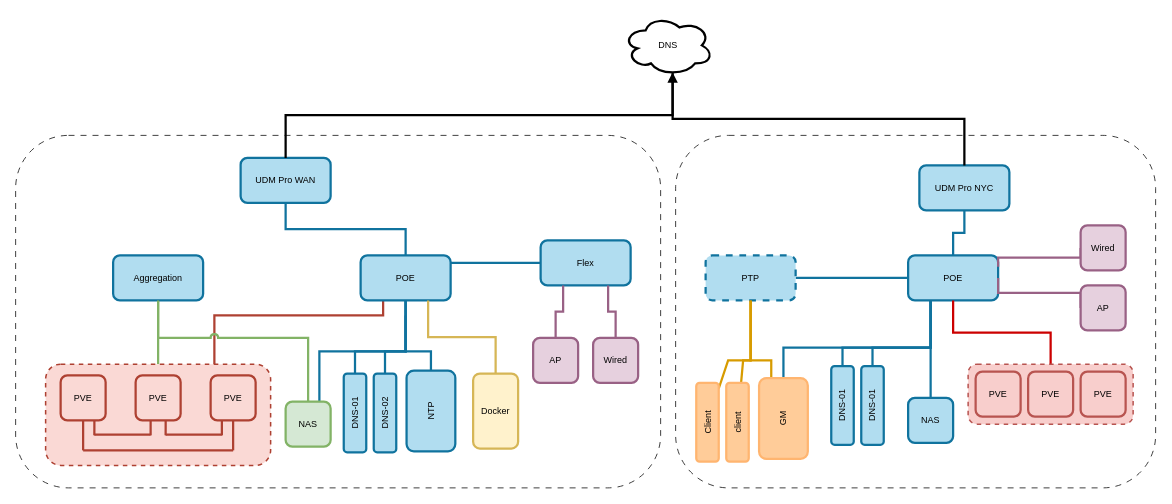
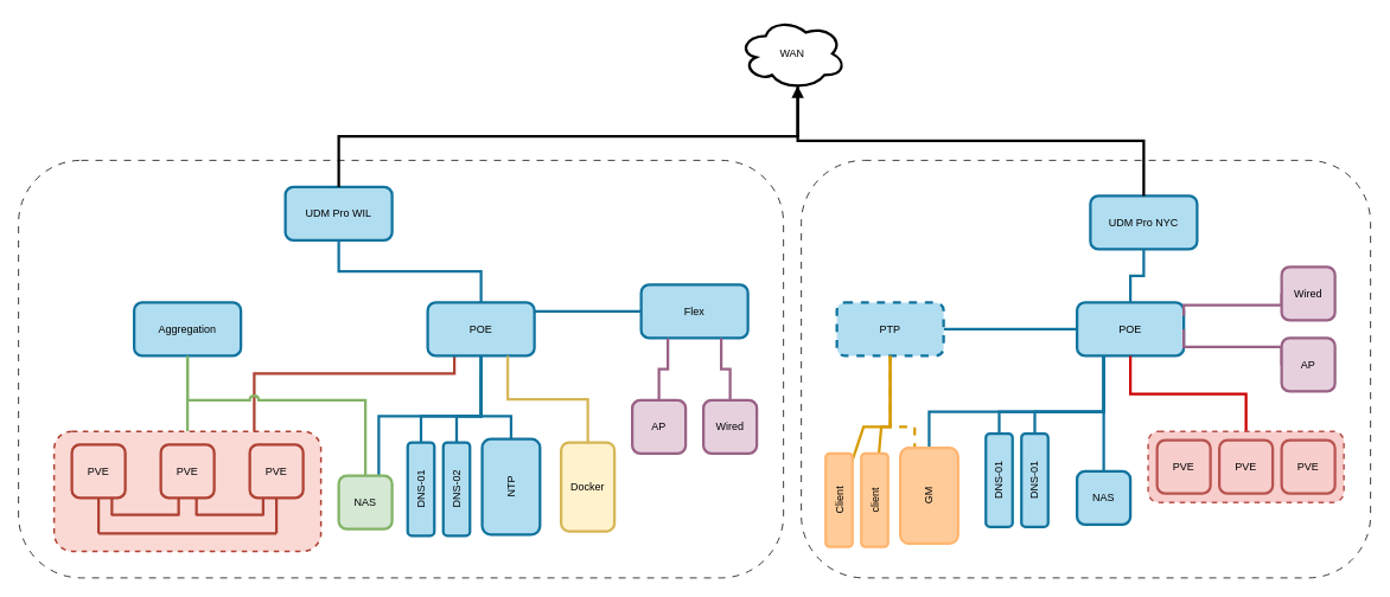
  <mxCell id="0" />
  <mxCell id="1" parent="0" />
  <mxCell id="2" value="" style="rounded=1;whiteSpace=wrap;html=1;fillColor=none;strokeColor=default;dashed=1;dashPattern=8 8;strokeWidth=1;" parent="1" vertex="1"><mxGeometry x="20" y="180" width="860" height="470" as="geometry" /></mxCell>
  <mxCell id="3" style="edgeStyle=elbowEdgeStyle;rounded=0;orthogonalLoop=1;jettySize=auto;elbow=vertical;html=1;fillColor=#d5e8d4;gradientColor=#97d077;strokeColor=#82b366;strokeWidth=3;endArrow=none;startFill=0;" parent="1" source="4" edge="1"><mxGeometry relative="1" as="geometry"><mxPoint x="210" y="400" as="targetPoint" /></mxGeometry></mxCell>
  <mxCell id="4" value="" style="rounded=1;whiteSpace=wrap;html=1;dashed=1;fillColor=#fad9d5;strokeColor=#ae4132;strokeWidth=2;" parent="1" vertex="1"><mxGeometry x="60" y="485" width="300" height="135" as="geometry" /></mxCell>
  <mxCell id="5" value="" style="rounded=1;whiteSpace=wrap;html=1;fillColor=none;strokeColor=default;dashed=1;dashPattern=8 8;strokeWidth=1;" parent="1" vertex="1"><mxGeometry x="900" y="180" width="640" height="470" as="geometry" /></mxCell>
  <mxCell id="6" style="edgeStyle=elbowEdgeStyle;rounded=0;orthogonalLoop=1;jettySize=auto;elbow=vertical;html=1;exitX=0.75;exitY=0;exitDx=0;exitDy=0;entryX=0.25;entryY=1;entryDx=0;entryDy=0;endArrow=none;startFill=0;strokeWidth=3;fillColor=#fad9d5;strokeColor=#ae4132;" parent="1" source="4" target="11" edge="1"><mxGeometry relative="1" as="geometry"><Array as="points"><mxPoint x="400" y="420" /></Array></mxGeometry></mxCell>
- <mxCell id="7" value="UDM Pro WAN" style="rounded=1;whiteSpace=wrap;html=1;fillColor=#b1ddf0;strokeColor=#10739e;strokeWidth=3;" parent="1" vertex="1"><mxGeometry x="320" y="210" width="120" height="60" as="geometry" /></mxCell>
+ <mxCell id="7" value="UDM Pro WIL" style="rounded=1;whiteSpace=wrap;html=1;fillColor=#b1ddf0;strokeColor=#10739e;strokeWidth=3;" parent="1" vertex="1"><mxGeometry x="320" y="210" width="120" height="60" as="geometry" /></mxCell>
  <mxCell id="8" value="Aggregation" style="rounded=1;whiteSpace=wrap;html=1;fillColor=#b1ddf0;strokeColor=#10739e;strokeWidth=3;" parent="1" vertex="1"><mxGeometry x="150" y="340" width="120" height="60" as="geometry" /></mxCell>
  <mxCell id="9" style="edgeStyle=elbowEdgeStyle;rounded=0;orthogonalLoop=1;jettySize=auto;elbow=vertical;html=1;entryX=0;entryY=0.5;entryDx=0;entryDy=0;endArrow=none;startFill=0;strokeWidth=3;fillColor=#b1ddf0;strokeColor=#10739e;" parent="1" source="11" target="12" edge="1"><mxGeometry relative="1" as="geometry" /></mxCell>
  <mxCell id="10" style="edgeStyle=elbowEdgeStyle;rounded=0;orthogonalLoop=1;jettySize=auto;elbow=vertical;html=1;entryX=0.5;entryY=1;entryDx=0;entryDy=0;endArrow=none;startFill=0;strokeWidth=3;fillColor=#b1ddf0;strokeColor=#10739e;" parent="1" source="11" target="7" edge="1"><mxGeometry relative="1" as="geometry" /></mxCell>
  <mxCell id="11" value="POE" style="rounded=1;whiteSpace=wrap;html=1;fillColor=#b1ddf0;strokeColor=#10739e;strokeWidth=3;" parent="1" vertex="1"><mxGeometry x="480" y="340" width="120" height="60" as="geometry" /></mxCell>
  <mxCell id="12" value="Flex" style="rounded=1;whiteSpace=wrap;html=1;fillColor=#b1ddf0;strokeColor=#10739e;strokeWidth=3;" parent="1" vertex="1"><mxGeometry x="720" y="320" width="120" height="60" as="geometry" /></mxCell>
  <mxCell id="13" style="edgeStyle=elbowEdgeStyle;rounded=0;orthogonalLoop=1;jettySize=auto;elbow=vertical;html=1;endArrow=none;startFill=0;strokeColor=#ae4132;strokeWidth=3;fillColor=#fad9d5;" parent="1" source="15" edge="1"><mxGeometry relative="1" as="geometry"><mxPoint x="310" y="600" as="targetPoint" /></mxGeometry></mxCell>
  <mxCell id="14" style="edgeStyle=elbowEdgeStyle;rounded=0;orthogonalLoop=1;jettySize=auto;elbow=vertical;html=1;exitX=0.25;exitY=1;exitDx=0;exitDy=0;endArrow=none;startFill=0;strokeColor=#ae4132;strokeWidth=3;fillColor=#fad9d5;" parent="1" source="15" edge="1"><mxGeometry relative="1" as="geometry"><mxPoint x="295" y="580" as="targetPoint" /></mxGeometry></mxCell>
  <mxCell id="15" value="PVE" style="rounded=1;whiteSpace=wrap;html=1;fillColor=#fad9d5;strokeColor=#ae4132;strokeWidth=3;" parent="1" vertex="1"><mxGeometry x="280" y="500" width="60" height="60" as="geometry" /></mxCell>
  <mxCell id="16" style="edgeStyle=elbowEdgeStyle;rounded=0;orthogonalLoop=1;jettySize=auto;elbow=vertical;html=1;exitX=0.75;exitY=1;exitDx=0;exitDy=0;endArrow=none;startFill=0;strokeColor=#ae4132;strokeWidth=3;fillColor=#fad9d5;" parent="1" edge="1"><mxGeometry relative="1" as="geometry"><mxPoint x="220.002" y="580" as="targetPoint" /><mxPoint x="220.05" y="560" as="sourcePoint" /></mxGeometry></mxCell>
  <mxCell id="17" style="edgeStyle=elbowEdgeStyle;rounded=0;orthogonalLoop=1;jettySize=auto;elbow=vertical;html=1;exitX=0.25;exitY=1;exitDx=0;exitDy=0;endArrow=none;startFill=0;strokeColor=#ae4132;strokeWidth=3;fillColor=#fad9d5;" parent="1" edge="1"><mxGeometry relative="1" as="geometry"><mxPoint x="200" y="580" as="targetPoint" /><mxPoint x="200" y="560" as="sourcePoint" /></mxGeometry></mxCell>
  <mxCell id="18" value="PVE" style="rounded=1;whiteSpace=wrap;html=1;fillColor=#fad9d5;strokeColor=#ae4132;strokeWidth=3;" parent="1" vertex="1"><mxGeometry x="180" y="500" width="60" height="60" as="geometry" /></mxCell>
  <mxCell id="19" style="edgeStyle=elbowEdgeStyle;rounded=0;orthogonalLoop=1;jettySize=auto;elbow=vertical;html=1;endArrow=none;startFill=0;strokeColor=#ae4132;strokeWidth=3;fillColor=#fad9d5;" parent="1" source="21" edge="1"><mxGeometry relative="1" as="geometry"><mxPoint x="110" y="600" as="targetPoint" /></mxGeometry></mxCell>
  <mxCell id="20" style="edgeStyle=elbowEdgeStyle;rounded=0;orthogonalLoop=1;jettySize=auto;elbow=vertical;html=1;exitX=0.75;exitY=1;exitDx=0;exitDy=0;endArrow=none;startFill=0;strokeColor=#ae4132;strokeWidth=3;fillColor=#fad9d5;" parent="1" source="21" edge="1"><mxGeometry relative="1" as="geometry"><mxPoint x="124.952" y="580" as="targetPoint" /></mxGeometry></mxCell>
  <mxCell id="21" value="PVE" style="rounded=1;whiteSpace=wrap;html=1;fillColor=#fad9d5;strokeColor=#ae4132;strokeWidth=3;" parent="1" vertex="1"><mxGeometry x="80" y="500" width="60" height="60" as="geometry" /></mxCell>
  <mxCell id="22" style="edgeStyle=elbowEdgeStyle;rounded=0;orthogonalLoop=1;jettySize=auto;elbow=vertical;html=1;exitX=0.75;exitY=0;exitDx=0;exitDy=0;entryX=0.5;entryY=1;entryDx=0;entryDy=0;strokeWidth=3;endArrow=none;startFill=0;strokeColor=#10739e;fillColor=#b1ddf0;" parent="1" source="24" target="11" edge="1"><mxGeometry relative="1" as="geometry" /></mxCell>
  <mxCell id="23" style="edgeStyle=elbowEdgeStyle;rounded=0;orthogonalLoop=1;jettySize=auto;elbow=vertical;html=1;strokeWidth=3;endArrow=none;startFill=0;fillColor=#d5e8d4;gradientColor=#97d077;strokeColor=#82b366;jumpStyle=arc;" parent="1" source="24" edge="1"><mxGeometry relative="1" as="geometry"><mxPoint x="210" y="400" as="targetPoint" /><Array as="points"><mxPoint x="300" y="450" /></Array></mxGeometry></mxCell>
  <mxCell id="24" value="NAS" style="rounded=1;whiteSpace=wrap;html=1;fillColor=#d5e8d4;strokeColor=#82b366;strokeWidth=3;" parent="1" vertex="1"><mxGeometry x="380" y="535" width="60" height="60" as="geometry" /></mxCell>
  <mxCell id="25" style="edgeStyle=elbowEdgeStyle;rounded=0;orthogonalLoop=1;jettySize=auto;elbow=vertical;html=1;entryX=0.25;entryY=1;entryDx=0;entryDy=0;strokeWidth=3;fillColor=#e6d0de;gradientColor=#d5739d;strokeColor=#996185;endArrow=none;startFill=0;" parent="1" source="26" target="12" edge="1"><mxGeometry relative="1" as="geometry" /></mxCell>
  <mxCell id="26" value="AP" style="rounded=1;whiteSpace=wrap;html=1;fillColor=#e6d0de;gradientColor=none;strokeColor=#996185;strokeWidth=3;" parent="1" vertex="1"><mxGeometry x="710" y="450" width="60" height="60" as="geometry" /></mxCell>
  <mxCell id="27" style="edgeStyle=elbowEdgeStyle;rounded=0;orthogonalLoop=1;jettySize=auto;elbow=vertical;html=1;entryX=0.75;entryY=1;entryDx=0;entryDy=0;endArrow=none;startFill=0;strokeWidth=3;strokeColor=#d6b656;fillColor=#fff2cc;gradientColor=#ffd966;" parent="1" source="28" target="11" edge="1"><mxGeometry relative="1" as="geometry" /></mxCell>
  <mxCell id="28" value="Docker" style="rounded=1;whiteSpace=wrap;html=1;fillColor=#fff2cc;strokeColor=#d6b656;gradientColor=none;strokeWidth=3;" parent="1" vertex="1"><mxGeometry x="630" y="497.5" width="60" height="100" as="geometry" /></mxCell>
  <mxCell id="29" style="edgeStyle=elbowEdgeStyle;rounded=0;orthogonalLoop=1;jettySize=auto;elbow=vertical;html=1;entryX=0.75;entryY=1;entryDx=0;entryDy=0;endArrow=none;startFill=0;strokeWidth=3;fillColor=#e6d0de;gradientColor=#d5739d;strokeColor=#996185;" parent="1" source="30" target="12" edge="1"><mxGeometry relative="1" as="geometry" /></mxCell>
  <mxCell id="30" value="Wired" style="rounded=1;whiteSpace=wrap;html=1;fillColor=#e6d0de;gradientColor=none;strokeColor=#996185;strokeWidth=3;" parent="1" vertex="1"><mxGeometry x="790" y="450" width="60" height="60" as="geometry" /></mxCell>
  <mxCell id="31" style="edgeStyle=elbowEdgeStyle;rounded=0;orthogonalLoop=1;jettySize=auto;elbow=vertical;html=1;entryX=0.5;entryY=1;entryDx=0;entryDy=0;strokeWidth=3;endArrow=none;startFill=0;strokeColor=#10739e;fillColor=#b1ddf0;" parent="1" source="32" target="11" edge="1"><mxGeometry relative="1" as="geometry" /></mxCell>
  <mxCell id="32" value="DNS-02" style="rounded=1;whiteSpace=wrap;html=1;rotation=-90;fillColor=#b1ddf0;strokeColor=#10739e;strokeWidth=3;" parent="1" vertex="1"><mxGeometry x="460" y="535" width="105" height="30" as="geometry" /></mxCell>
  <mxCell id="33" style="edgeStyle=elbowEdgeStyle;rounded=0;orthogonalLoop=1;jettySize=auto;elbow=vertical;html=1;entryX=0.5;entryY=1;entryDx=0;entryDy=0;strokeWidth=3;endArrow=none;startFill=0;strokeColor=#10739e;fillColor=#b1ddf0;" parent="1" source="34" target="11" edge="1"><mxGeometry relative="1" as="geometry" /></mxCell>
  <mxCell id="34" value="DNS-01" style="rounded=1;whiteSpace=wrap;html=1;rotation=-90;fillColor=#b1ddf0;strokeColor=#10739e;strokeWidth=3;" parent="1" vertex="1"><mxGeometry x="420" y="535" width="105" height="30" as="geometry" /></mxCell>
  <mxCell id="35" style="edgeStyle=elbowEdgeStyle;rounded=0;orthogonalLoop=1;jettySize=auto;elbow=vertical;html=1;strokeWidth=3;endArrow=none;startFill=0;strokeColor=#10739e;fillColor=#b1ddf0;" parent="1" source="36" edge="1"><mxGeometry relative="1" as="geometry"><mxPoint x="540" y="420" as="targetPoint" /></mxGeometry></mxCell>
  <mxCell id="36" value="NTP" style="rounded=1;whiteSpace=wrap;html=1;rotation=-90;fillColor=#b1ddf0;strokeColor=#10739e;strokeWidth=3;" parent="1" vertex="1"><mxGeometry x="520" y="515" width="107.5" height="65" as="geometry" /></mxCell>
  <mxCell id="37" style="edgeStyle=elbowEdgeStyle;rounded=0;orthogonalLoop=1;jettySize=auto;elbow=vertical;html=1;exitX=1;exitY=0.5;exitDx=0;exitDy=0;strokeWidth=3;" parent="1" source="2" target="2" edge="1"><mxGeometry relative="1" as="geometry" /></mxCell>
  <mxCell id="38" value="UDM Pro NYC" style="rounded=1;whiteSpace=wrap;html=1;fillColor=#b1ddf0;strokeColor=#10739e;strokeWidth=3;" parent="1" vertex="1"><mxGeometry x="1225" y="220" width="120" height="60" as="geometry" /></mxCell>
  <mxCell id="39" style="edgeStyle=elbowEdgeStyle;rounded=0;orthogonalLoop=1;jettySize=auto;elbow=vertical;html=1;entryX=0;entryY=0.5;entryDx=0;entryDy=0;endArrow=none;startFill=0;fillColor=#b1ddf0;strokeColor=#10739e;strokeWidth=3;" parent="1" source="41" target="43" edge="1"><mxGeometry relative="1" as="geometry" /></mxCell>
- <mxCell id="40" style="edgeStyle=elbowEdgeStyle;rounded=0;orthogonalLoop=1;jettySize=auto;elbow=vertical;html=1;exitX=0.5;exitY=1;exitDx=0;exitDy=0;entryX=1;entryY=0.25;entryDx=0;entryDy=0;endArrow=none;startFill=0;strokeWidth=3;fillColor=#ffcd28;gradientColor=#ffa500;strokeColor=#d79b00;" parent="1" source="41" target="50" edge="1"><mxGeometry relative="1" as="geometry"><Array as="points"><mxPoint x="1000" y="480" /></Array></mxGeometry></mxCell>
+ <mxCell id="40" style="edgeStyle=elbowEdgeStyle;rounded=0;orthogonalLoop=1;jettySize=auto;elbow=vertical;html=1;exitX=0.5;exitY=1;exitDx=0;exitDy=0;entryX=1;entryY=0.25;entryDx=0;entryDy=0;endArrow=none;startFill=0;strokeWidth=3;fillColor=#ffcd28;gradientColor=#ffa500;strokeColor=#d79b00;dashed=1;" parent="1" source="41" target="50" edge="1"><mxGeometry relative="1" as="geometry"><Array as="points"><mxPoint x="1000" y="480" /></Array></mxGeometry></mxCell>
  <mxCell id="41" value="PTP" style="rounded=1;whiteSpace=wrap;html=1;fillColor=#b1ddf0;strokeColor=#10739e;strokeWidth=3;dashed=1;" parent="1" vertex="1"><mxGeometry x="940" y="340" width="120" height="60" as="geometry" /></mxCell>
  <mxCell id="42" style="edgeStyle=elbowEdgeStyle;rounded=0;orthogonalLoop=1;jettySize=auto;elbow=vertical;html=1;endArrow=none;startFill=0;fillColor=#b1ddf0;strokeColor=#10739e;strokeWidth=3;" parent="1" source="43" target="38" edge="1"><mxGeometry relative="1" as="geometry" /></mxCell>
  <mxCell id="43" value="POE" style="rounded=1;whiteSpace=wrap;html=1;fillColor=#b1ddf0;strokeColor=#10739e;strokeWidth=3;" parent="1" vertex="1"><mxGeometry x="1210" y="340" width="120" height="60" as="geometry" /></mxCell>
  <mxCell id="44" style="edgeStyle=elbowEdgeStyle;rounded=0;orthogonalLoop=1;jettySize=auto;elbow=vertical;html=1;entryX=0.5;entryY=1;entryDx=0;entryDy=0;endArrow=none;startFill=0;strokeColor=#CC0000;strokeWidth=3;" parent="1" source="45" target="43" edge="1"><mxGeometry relative="1" as="geometry" /></mxCell>
  <mxCell id="45" value="" style="rounded=1;whiteSpace=wrap;html=1;dashed=1;fillColor=#f8cecc;gradientColor=none;strokeColor=#b85450;strokeWidth=2;" parent="1" vertex="1"><mxGeometry x="1290" y="485" width="220" height="80" as="geometry" /></mxCell>
  <mxCell id="46" value="PVE" style="rounded=1;whiteSpace=wrap;html=1;fillColor=#f8cecc;gradientColor=none;strokeColor=#b85450;strokeWidth=3;" parent="1" vertex="1"><mxGeometry x="1440" y="495" width="60" height="60" as="geometry" /></mxCell>
  <mxCell id="47" value="PVE" style="rounded=1;whiteSpace=wrap;html=1;fillColor=#f8cecc;gradientColor=none;strokeColor=#b85450;strokeWidth=3;" parent="1" vertex="1"><mxGeometry x="1370" y="495" width="60" height="60" as="geometry" /></mxCell>
  <mxCell id="48" value="PVE" style="rounded=1;whiteSpace=wrap;html=1;fillColor=#f8cecc;gradientColor=none;strokeColor=#b85450;strokeWidth=3;" parent="1" vertex="1"><mxGeometry x="1300" y="495" width="60" height="60" as="geometry" /></mxCell>
  <mxCell id="49" style="edgeStyle=elbowEdgeStyle;rounded=0;orthogonalLoop=1;jettySize=auto;elbow=vertical;html=1;entryX=0.25;entryY=1;entryDx=0;entryDy=0;endArrow=none;startFill=0;strokeWidth=3;fillColor=#b1ddf0;strokeColor=#10739e;" parent="1" source="50" target="43" edge="1"><mxGeometry relative="1" as="geometry" /></mxCell>
  <mxCell id="50" value="GM" style="rounded=1;whiteSpace=wrap;html=1;rotation=-90;fillColor=#ffcc99;strokeColor=#FFB570;strokeWidth=3;" parent="1" vertex="1"><mxGeometry x="990" y="525" width="107.5" height="65" as="geometry" /></mxCell>
  <mxCell id="51" style="edgeStyle=elbowEdgeStyle;rounded=0;orthogonalLoop=1;jettySize=auto;elbow=vertical;html=1;entryX=0.5;entryY=1;entryDx=0;entryDy=0;endArrow=none;startFill=0;strokeWidth=3;fillColor=#ffcd28;gradientColor=#ffa500;strokeColor=#d79b00;" parent="1" source="52" target="41" edge="1"><mxGeometry relative="1" as="geometry"><Array as="points"><mxPoint x="990" y="480" /></Array></mxGeometry></mxCell>
  <mxCell id="52" value="client" style="rounded=1;whiteSpace=wrap;html=1;rotation=-90;fillColor=#ffcc99;strokeColor=#FFB570;strokeWidth=3;" parent="1" vertex="1"><mxGeometry x="930" y="547.5" width="105" height="30" as="geometry" /></mxCell>
  <mxCell id="53" style="edgeStyle=elbowEdgeStyle;rounded=0;orthogonalLoop=1;jettySize=auto;elbow=vertical;html=1;entryX=0.25;entryY=1;entryDx=0;entryDy=0;endArrow=none;startFill=0;strokeWidth=3;fillColor=#b1ddf0;strokeColor=#10739e;" parent="1" source="54" target="43" edge="1"><mxGeometry relative="1" as="geometry" /></mxCell>
  <mxCell id="54" value="DNS-01" style="rounded=1;whiteSpace=wrap;html=1;rotation=-90;fillColor=#b1ddf0;strokeColor=#10739e;strokeWidth=3;" parent="1" vertex="1"><mxGeometry x="1070" y="525" width="105" height="30" as="geometry" /></mxCell>
  <mxCell id="55" style="edgeStyle=elbowEdgeStyle;rounded=0;orthogonalLoop=1;jettySize=auto;elbow=vertical;html=1;entryX=0.5;entryY=1;entryDx=0;entryDy=0;endArrow=none;startFill=0;strokeWidth=3;fillColor=#ffcd28;gradientColor=#ffa500;strokeColor=#d79b00;" parent="1" source="56" target="41" edge="1"><mxGeometry relative="1" as="geometry"><Array as="points"><mxPoint x="970" y="480" /></Array></mxGeometry></mxCell>
  <mxCell id="56" value="Client" style="rounded=1;whiteSpace=wrap;html=1;rotation=-90;fillColor=#ffcc99;strokeColor=#FFB570;strokeWidth=3;" parent="1" vertex="1"><mxGeometry x="890" y="547.5" width="105" height="30" as="geometry" /></mxCell>
  <mxCell id="57" style="edgeStyle=elbowEdgeStyle;rounded=0;orthogonalLoop=1;jettySize=auto;elbow=vertical;html=1;entryX=0.25;entryY=1;entryDx=0;entryDy=0;endArrow=none;startFill=0;strokeWidth=3;fillColor=#b1ddf0;strokeColor=#10739e;" parent="1" source="58" target="43" edge="1"><mxGeometry relative="1" as="geometry" /></mxCell>
  <mxCell id="58" value="DNS-01" style="rounded=1;whiteSpace=wrap;html=1;rotation=-90;fillColor=#b1ddf0;strokeColor=#10739e;strokeWidth=3;" parent="1" vertex="1"><mxGeometry x="1110" y="525" width="105" height="30" as="geometry" /></mxCell>
  <mxCell id="59" style="edgeStyle=elbowEdgeStyle;rounded=0;orthogonalLoop=1;jettySize=auto;elbow=vertical;html=1;exitX=0;exitY=0.5;exitDx=0;exitDy=0;entryX=1;entryY=0.25;entryDx=0;entryDy=0;fillColor=#e6d0de;strokeColor=#996185;strokeWidth=3;endArrow=none;startFill=0;gradientColor=#d5739d;" parent="1" source="60" target="43" edge="1"><mxGeometry relative="1" as="geometry" /></mxCell>
  <mxCell id="60" value="Wired" style="rounded=1;whiteSpace=wrap;html=1;strokeWidth=3;fillColor=#e6d0de;gradientColor=none;strokeColor=#996185;" parent="1" vertex="1"><mxGeometry x="1440" y="300" width="60" height="60" as="geometry" /></mxCell>
  <mxCell id="61" style="edgeStyle=elbowEdgeStyle;rounded=0;orthogonalLoop=1;jettySize=auto;elbow=vertical;html=1;exitX=0;exitY=0.5;exitDx=0;exitDy=0;entryX=1;entryY=0.5;entryDx=0;entryDy=0;fillColor=#e6d0de;strokeColor=#996185;strokeWidth=3;endArrow=none;startFill=0;gradientColor=#d5739d;" parent="1" source="62" target="43" edge="1"><mxGeometry relative="1" as="geometry" /></mxCell>
  <mxCell id="62" value="AP" style="rounded=1;whiteSpace=wrap;html=1;strokeWidth=3;fillColor=#e6d0de;gradientColor=none;strokeColor=#996185;" parent="1" vertex="1"><mxGeometry x="1440" y="380" width="60" height="60" as="geometry" /></mxCell>
- <mxCell id="63" value="DNS" style="ellipse;shape=cloud;whiteSpace=wrap;html=1;strokeWidth=3;" parent="1" vertex="1"><mxGeometry x="830" y="20" width="120" height="80" as="geometry" /></mxCell>
+ <mxCell id="63" value="WAN" style="ellipse;shape=cloud;whiteSpace=wrap;html=1;strokeWidth=3;" parent="1" vertex="1"><mxGeometry x="830" y="20" width="120" height="80" as="geometry" /></mxCell>
  <mxCell id="64" style="edgeStyle=elbowEdgeStyle;rounded=0;orthogonalLoop=1;jettySize=auto;elbow=vertical;html=1;entryX=0.55;entryY=0.95;entryDx=0;entryDy=0;entryPerimeter=0;endArrow=block;startFill=0;strokeWidth=3;" parent="1" source="7" target="63" edge="1"><mxGeometry relative="1" as="geometry" /></mxCell>
  <mxCell id="65" style="edgeStyle=elbowEdgeStyle;rounded=0;orthogonalLoop=1;jettySize=auto;elbow=vertical;html=1;entryX=0.55;entryY=0.95;entryDx=0;entryDy=0;entryPerimeter=0;endArrow=none;startFill=0;strokeWidth=3;" parent="1" source="38" target="63" edge="1"><mxGeometry relative="1" as="geometry" /></mxCell>
  <mxCell id="66" value="" style="endArrow=none;html=1;rounded=0;elbow=vertical;strokeColor=#ae4132;strokeWidth=3;fillColor=#fad9d5;" parent="1" edge="1"><mxGeometry width="50" height="50" relative="1" as="geometry"><mxPoint x="110" y="600" as="sourcePoint" /><mxPoint x="310" y="600" as="targetPoint" /></mxGeometry></mxCell>
  <mxCell id="67" value="" style="endArrow=none;html=1;rounded=0;elbow=vertical;strokeColor=#ae4132;strokeWidth=3;fillColor=#fad9d5;" parent="1" edge="1"><mxGeometry width="50" height="50" relative="1" as="geometry"><mxPoint x="125" y="579.05" as="sourcePoint" /><mxPoint x="200" y="579" as="targetPoint" /></mxGeometry></mxCell>
  <mxCell id="68" value="" style="endArrow=none;html=1;rounded=0;elbow=vertical;strokeColor=#ae4132;strokeWidth=3;fillColor=#fad9d5;" parent="1" edge="1"><mxGeometry width="50" height="50" relative="1" as="geometry"><mxPoint x="220" y="579" as="sourcePoint" /><mxPoint x="295" y="579.05" as="targetPoint" /></mxGeometry></mxCell>
  <mxCell id="69" style="edgeStyle=elbowEdgeStyle;rounded=0;orthogonalLoop=1;jettySize=auto;elbow=vertical;html=1;exitX=0.5;exitY=0;exitDx=0;exitDy=0;entryX=0.25;entryY=1;entryDx=0;entryDy=0;endArrow=none;startFill=0;strokeWidth=3;fillColor=#b1ddf0;strokeColor=#10739e;" parent="1" source="70" target="43" edge="1"><mxGeometry relative="1" as="geometry" /></mxCell>
  <mxCell id="70" value="NAS" style="rounded=1;whiteSpace=wrap;html=1;fillColor=#b1ddf0;strokeColor=#10739e;strokeWidth=3;" parent="1" vertex="1"><mxGeometry x="1210" y="530" width="60" height="60" as="geometry" /></mxCell>
